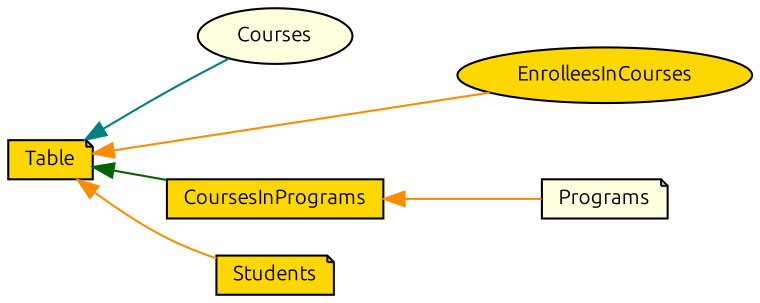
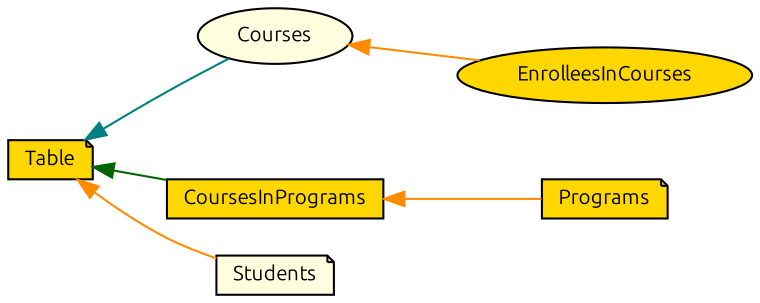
  digraph {
    fontname=Ubuntu
    rankdir=LR
    node [color=black fillcolor=gold fontname=Ubuntu fontsize=10 shape=note style=filled]
    edge [color=darkorange dir=back fontname=Ubuntu fontsize=10 labelfontname=Helvetica labelfontsize=10 style=solid]
    n1 [height=0.2 label=Table width=0.4]
    n2 [fillcolor=lightyellow height=0.2 label=Courses shape=ellipse width=0.4]
    n3 [height=0.2 label=CoursesInPrograms shape=box width=0.4]
    n4 [height=0.2 label=EnrolleesInCourses shape=ellipse width=0.4]
-   n5 [height=0.2 label=Students width=0.4]
-   n6 [fillcolor=lightyellow height=0.2 label=Programs width=0.4]
+   n5 [fillcolor=lightyellow height=0.2 label=Students width=0.4]
+   n6 [height=0.2 label=Programs width=0.4]
    n1 -> n2 [color=teal]
    n1 -> n3 [color=darkgreen]
-   n1 -> n4
+   n2 -> n4
    n1 -> n5
    n3 -> n6
  }
